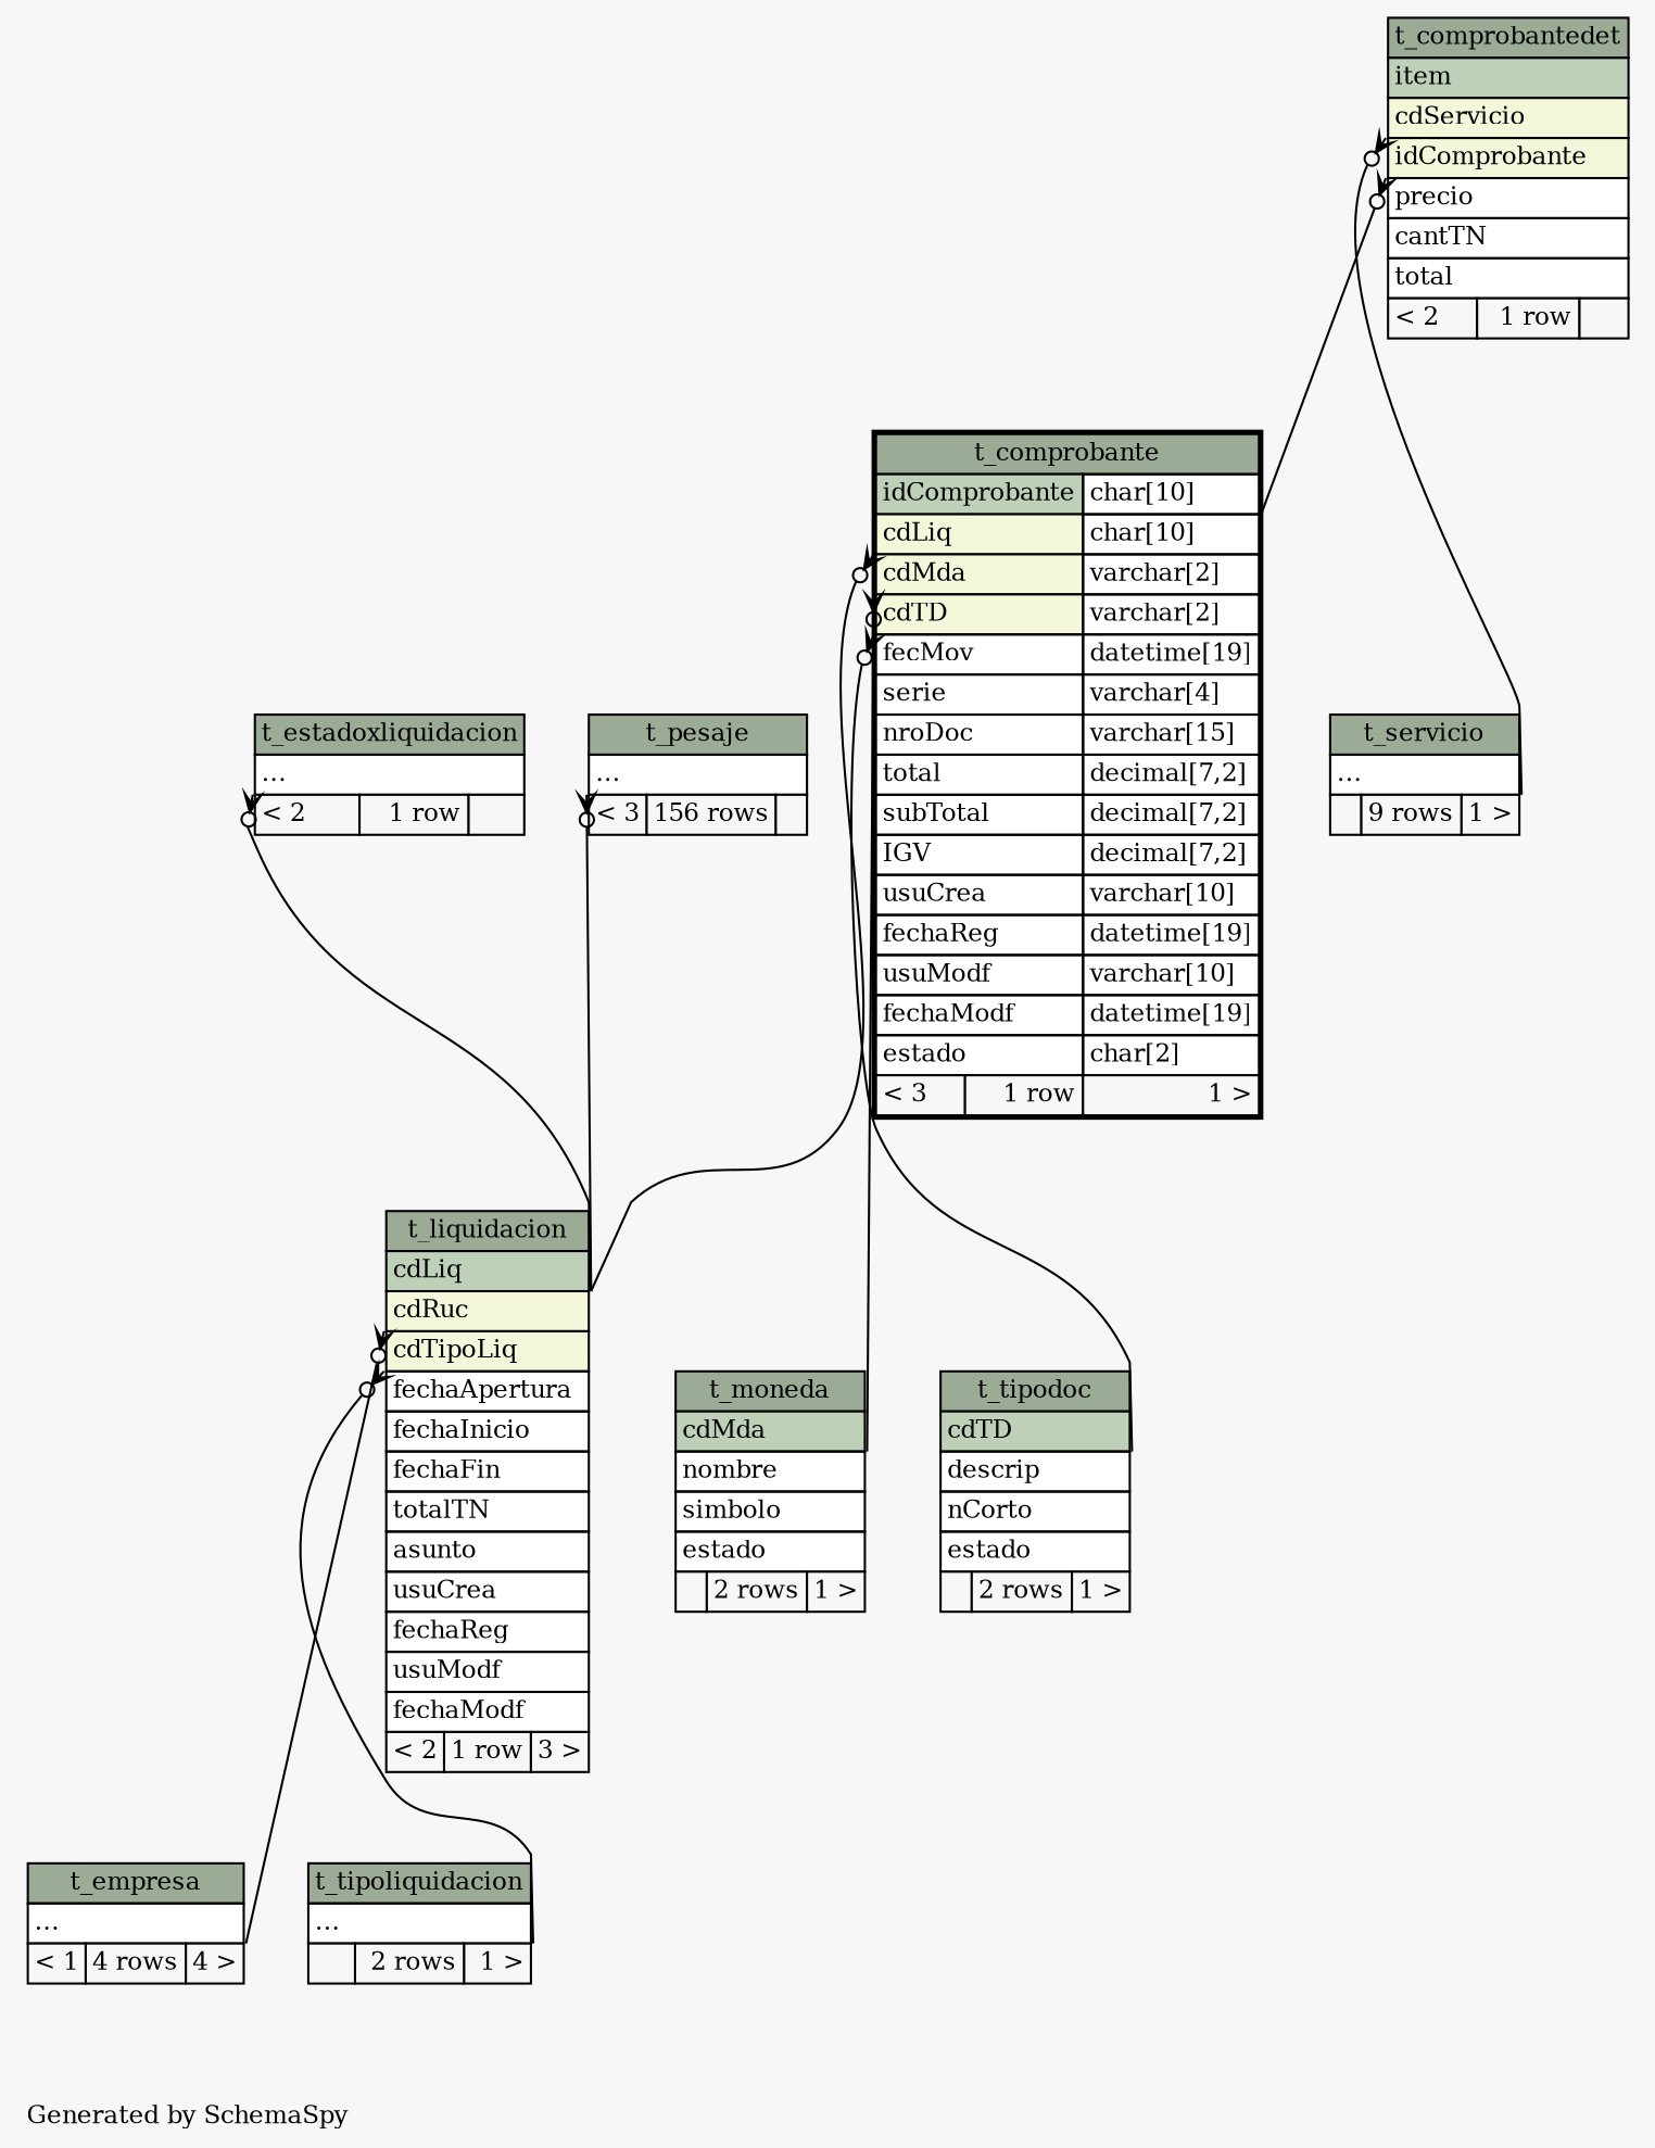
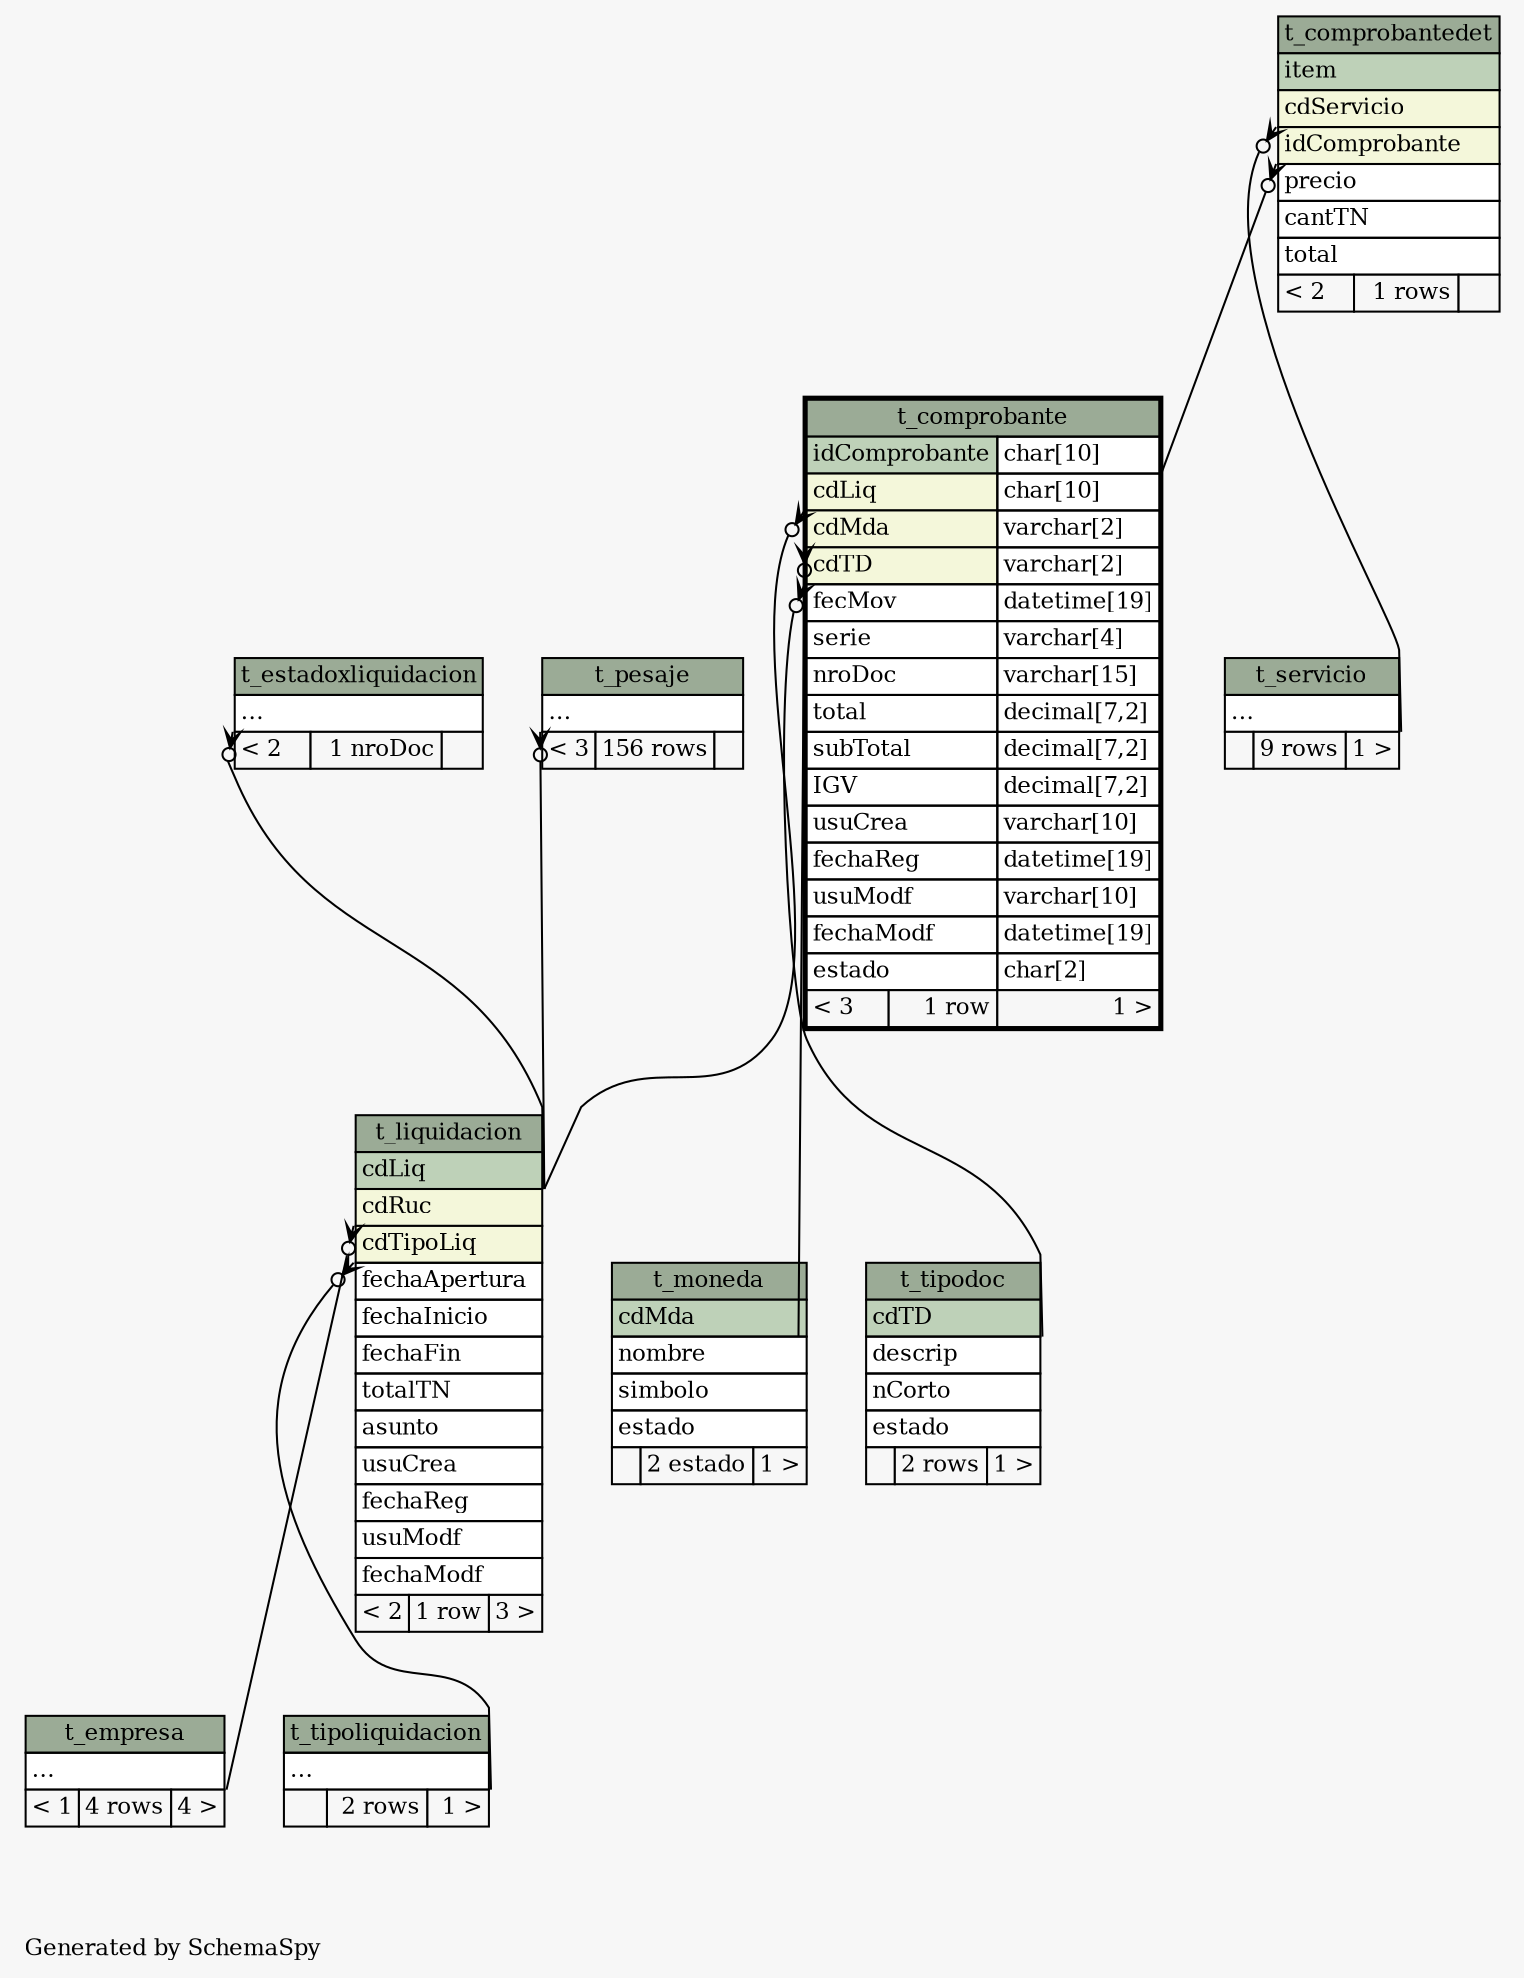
  digraph {
    bgcolor="#f7f7f7"
    fontname="DejaVu Serif"
    fontsize=11
    label="\nGenerated by SchemaSpy"
    labeljust=l
    nodesep=0.18
    rankdir=TB
    ranksep=0.46
    node [fontname="DejaVu Serif" fontsize=11 shape=plaintext]
    edge [arrowhead=none arrowsize=0.8 arrowtail=crowodot dir=back fontname="DejaVu Serif" headport="cdLiq:se" tailport="elipses:sw"]
    n1 [label=<     <TABLE BORDER="2" CELLBORDER="1" CELLSPACING="0" BGCOLOR="#ffffff">       <TR><TD COLSPAN="3" BGCOLOR="#9bab96" ALIGN="CENTER">t_comprobante</TD></TR>       <TR><TD PORT="idComprobante" COLSPAN="2" BGCOLOR="#bed1b8" ALIGN="LEFT">idComprobante</TD><TD PORT="idComprobante.type" ALIGN="LEFT">char[10]</TD></TR>       <TR><TD PORT="cdLiq" COLSPAN="2" BGCOLOR="#f4f7da" ALIGN="LEFT">cdLiq</TD><TD PORT="cdLiq.type" ALIGN="LEFT">char[10]</TD></TR>       <TR><TD PORT="cdMda" COLSPAN="2" BGCOLOR="#f4f7da" ALIGN="LEFT">cdMda</TD><TD PORT="cdMda.type" ALIGN="LEFT">varchar[2]</TD></TR>       <TR><TD PORT="cdTD" COLSPAN="2" BGCOLOR="#f4f7da" ALIGN="LEFT">cdTD</TD><TD PORT="cdTD.type" ALIGN="LEFT">varchar[2]</TD></TR>       <TR><TD PORT="fecMov" COLSPAN="2" ALIGN="LEFT">fecMov</TD><TD PORT="fecMov.type" ALIGN="LEFT">datetime[19]</TD></TR>       <TR><TD PORT="serie" COLSPAN="2" ALIGN="LEFT">serie</TD><TD PORT="serie.type" ALIGN="LEFT">varchar[4]</TD></TR>       <TR><TD PORT="nroDoc" COLSPAN="2" ALIGN="LEFT">nroDoc</TD><TD PORT="nroDoc.type" ALIGN="LEFT">varchar[15]</TD></TR>       <TR><TD PORT="total" COLSPAN="2" ALIGN="LEFT">total</TD><TD PORT="total.type" ALIGN="LEFT">decimal[7,2]</TD></TR>       <TR><TD PORT="subTotal" COLSPAN="2" ALIGN="LEFT">subTotal</TD><TD PORT="subTotal.type" ALIGN="LEFT">decimal[7,2]</TD></TR>       <TR><TD PORT="IGV" COLSPAN="2" ALIGN="LEFT">IGV</TD><TD PORT="IGV.type" ALIGN="LEFT">decimal[7,2]</TD></TR>       <TR><TD PORT="usuCrea" COLSPAN="2" ALIGN="LEFT">usuCrea</TD><TD PORT="usuCrea.type" ALIGN="LEFT">varchar[10]</TD></TR>       <TR><TD PORT="fechaReg" COLSPAN="2" ALIGN="LEFT">fechaReg</TD><TD PORT="fechaReg.type" ALIGN="LEFT">datetime[19]</TD></TR>       <TR><TD PORT="usuModf" COLSPAN="2" ALIGN="LEFT">usuModf</TD><TD PORT="usuModf.type" ALIGN="LEFT">varchar[10]</TD></TR>       <TR><TD PORT="fechaModf" COLSPAN="2" ALIGN="LEFT">fechaModf</TD><TD PORT="fechaModf.type" ALIGN="LEFT">datetime[19]</TD></TR>       <TR><TD PORT="estado" COLSPAN="2" ALIGN="LEFT">estado</TD><TD PORT="estado.type" ALIGN="LEFT">char[2]</TD></TR>       <TR><TD ALIGN="LEFT" BGCOLOR="#f7f7f7">&lt; 3</TD><TD ALIGN="RIGHT" BGCOLOR="#f7f7f7">1 row</TD><TD ALIGN="RIGHT" BGCOLOR="#f7f7f7">1 &gt;</TD></TR>     </TABLE>>]
    n2 [label=<     <TABLE BORDER="0" CELLBORDER="1" CELLSPACING="0" BGCOLOR="#ffffff">       <TR><TD COLSPAN="3" BGCOLOR="#9bab96" ALIGN="CENTER">t_liquidacion</TD></TR>       <TR><TD PORT="cdLiq" COLSPAN="3" BGCOLOR="#bed1b8" ALIGN="LEFT">cdLiq</TD></TR>       <TR><TD PORT="cdRuc" COLSPAN="3" BGCOLOR="#f4f7da" ALIGN="LEFT">cdRuc</TD></TR>       <TR><TD PORT="cdTipoLiq" COLSPAN="3" BGCOLOR="#f4f7da" ALIGN="LEFT">cdTipoLiq</TD></TR>       <TR><TD PORT="fechaApertura" COLSPAN="3" ALIGN="LEFT">fechaApertura</TD></TR>       <TR><TD PORT="fechaInicio" COLSPAN="3" ALIGN="LEFT">fechaInicio</TD></TR>       <TR><TD PORT="fechaFin" COLSPAN="3" ALIGN="LEFT">fechaFin</TD></TR>       <TR><TD PORT="totalTN" COLSPAN="3" ALIGN="LEFT">totalTN</TD></TR>       <TR><TD PORT="asunto" COLSPAN="3" ALIGN="LEFT">asunto</TD></TR>       <TR><TD PORT="usuCrea" COLSPAN="3" ALIGN="LEFT">usuCrea</TD></TR>       <TR><TD PORT="fechaReg" COLSPAN="3" ALIGN="LEFT">fechaReg</TD></TR>       <TR><TD PORT="usuModf" COLSPAN="3" ALIGN="LEFT">usuModf</TD></TR>       <TR><TD PORT="fechaModf" COLSPAN="3" ALIGN="LEFT">fechaModf</TD></TR>       <TR><TD ALIGN="LEFT" BGCOLOR="#f7f7f7">&lt; 2</TD><TD ALIGN="RIGHT" BGCOLOR="#f7f7f7">1 row</TD><TD ALIGN="RIGHT" BGCOLOR="#f7f7f7">3 &gt;</TD></TR>     </TABLE>>]
-   n3 [label=<     <TABLE BORDER="0" CELLBORDER="1" CELLSPACING="0" BGCOLOR="#ffffff">       <TR><TD COLSPAN="3" BGCOLOR="#9bab96" ALIGN="CENTER">t_moneda</TD></TR>       <TR><TD PORT="cdMda" COLSPAN="3" BGCOLOR="#bed1b8" ALIGN="LEFT">cdMda</TD></TR>       <TR><TD PORT="nombre" COLSPAN="3" ALIGN="LEFT">nombre</TD></TR>       <TR><TD PORT="simbolo" COLSPAN="3" ALIGN="LEFT">simbolo</TD></TR>       <TR><TD PORT="estado" COLSPAN="3" ALIGN="LEFT">estado</TD></TR>       <TR><TD ALIGN="LEFT" BGCOLOR="#f7f7f7">  </TD><TD ALIGN="RIGHT" BGCOLOR="#f7f7f7">2 rows</TD><TD ALIGN="RIGHT" BGCOLOR="#f7f7f7">1 &gt;</TD></TR>     </TABLE>>]
+   n3 [label=<     <TABLE BORDER="0" CELLBORDER="1" CELLSPACING="0" BGCOLOR="#ffffff">       <TR><TD COLSPAN="3" BGCOLOR="#9bab96" ALIGN="CENTER">t_moneda</TD></TR>       <TR><TD PORT="cdMda" COLSPAN="3" BGCOLOR="#bed1b8" ALIGN="LEFT">cdMda</TD></TR>       <TR><TD PORT="nombre" COLSPAN="3" ALIGN="LEFT">nombre</TD></TR>       <TR><TD PORT="simbolo" COLSPAN="3" ALIGN="LEFT">simbolo</TD></TR>       <TR><TD PORT="estado" COLSPAN="3" ALIGN="LEFT">estado</TD></TR>       <TR><TD ALIGN="LEFT" BGCOLOR="#f7f7f7">  </TD><TD ALIGN="RIGHT" BGCOLOR="#f7f7f7">2 estado</TD><TD ALIGN="RIGHT" BGCOLOR="#f7f7f7">1 &gt;</TD></TR>     </TABLE>>]
    n4 [label=<     <TABLE BORDER="0" CELLBORDER="1" CELLSPACING="0" BGCOLOR="#ffffff">       <TR><TD COLSPAN="3" BGCOLOR="#9bab96" ALIGN="CENTER">t_tipodoc</TD></TR>       <TR><TD PORT="cdTD" COLSPAN="3" BGCOLOR="#bed1b8" ALIGN="LEFT">cdTD</TD></TR>       <TR><TD PORT="descrip" COLSPAN="3" ALIGN="LEFT">descrip</TD></TR>       <TR><TD PORT="nCorto" COLSPAN="3" ALIGN="LEFT">nCorto</TD></TR>       <TR><TD PORT="estado" COLSPAN="3" ALIGN="LEFT">estado</TD></TR>       <TR><TD ALIGN="LEFT" BGCOLOR="#f7f7f7">  </TD><TD ALIGN="RIGHT" BGCOLOR="#f7f7f7">2 rows</TD><TD ALIGN="RIGHT" BGCOLOR="#f7f7f7">1 &gt;</TD></TR>     </TABLE>>]
    n5 [label=<     <TABLE BORDER="0" CELLBORDER="1" CELLSPACING="0" BGCOLOR="#ffffff">       <TR><TD COLSPAN="3" BGCOLOR="#9bab96" ALIGN="CENTER">t_empresa</TD></TR>       <TR><TD PORT="elipses" COLSPAN="3" ALIGN="LEFT">...</TD></TR>       <TR><TD ALIGN="LEFT" BGCOLOR="#f7f7f7">&lt; 1</TD><TD ALIGN="RIGHT" BGCOLOR="#f7f7f7">4 rows</TD><TD ALIGN="RIGHT" BGCOLOR="#f7f7f7">4 &gt;</TD></TR>     </TABLE>>]
    n6 [label=<     <TABLE BORDER="0" CELLBORDER="1" CELLSPACING="0" BGCOLOR="#ffffff">       <TR><TD COLSPAN="3" BGCOLOR="#9bab96" ALIGN="CENTER">t_tipoliquidacion</TD></TR>       <TR><TD PORT="elipses" COLSPAN="3" ALIGN="LEFT">...</TD></TR>       <TR><TD ALIGN="LEFT" BGCOLOR="#f7f7f7">  </TD><TD ALIGN="RIGHT" BGCOLOR="#f7f7f7">2 rows</TD><TD ALIGN="RIGHT" BGCOLOR="#f7f7f7">1 &gt;</TD></TR>     </TABLE>>]
-   n7 [label=<     <TABLE BORDER="0" CELLBORDER="1" CELLSPACING="0" BGCOLOR="#ffffff">       <TR><TD COLSPAN="3" BGCOLOR="#9bab96" ALIGN="CENTER">t_comprobantedet</TD></TR>       <TR><TD PORT="item" COLSPAN="3" BGCOLOR="#bed1b8" ALIGN="LEFT">item</TD></TR>       <TR><TD PORT="cdServicio" COLSPAN="3" BGCOLOR="#f4f7da" ALIGN="LEFT">cdServicio</TD></TR>       <TR><TD PORT="idComprobante" COLSPAN="3" BGCOLOR="#f4f7da" ALIGN="LEFT">idComprobante</TD></TR>       <TR><TD PORT="precio" COLSPAN="3" ALIGN="LEFT">precio</TD></TR>       <TR><TD PORT="cantTN" COLSPAN="3" ALIGN="LEFT">cantTN</TD></TR>       <TR><TD PORT="total" COLSPAN="3" ALIGN="LEFT">total</TD></TR>       <TR><TD ALIGN="LEFT" BGCOLOR="#f7f7f7">&lt; 2</TD><TD ALIGN="RIGHT" BGCOLOR="#f7f7f7">1 row</TD><TD ALIGN="RIGHT" BGCOLOR="#f7f7f7">  </TD></TR>     </TABLE>>]
+   n7 [label=<     <TABLE BORDER="0" CELLBORDER="1" CELLSPACING="0" BGCOLOR="#ffffff">       <TR><TD COLSPAN="3" BGCOLOR="#9bab96" ALIGN="CENTER">t_comprobantedet</TD></TR>       <TR><TD PORT="item" COLSPAN="3" BGCOLOR="#bed1b8" ALIGN="LEFT">item</TD></TR>       <TR><TD PORT="cdServicio" COLSPAN="3" BGCOLOR="#f4f7da" ALIGN="LEFT">cdServicio</TD></TR>       <TR><TD PORT="idComprobante" COLSPAN="3" BGCOLOR="#f4f7da" ALIGN="LEFT">idComprobante</TD></TR>       <TR><TD PORT="precio" COLSPAN="3" ALIGN="LEFT">precio</TD></TR>       <TR><TD PORT="cantTN" COLSPAN="3" ALIGN="LEFT">cantTN</TD></TR>       <TR><TD PORT="total" COLSPAN="3" ALIGN="LEFT">total</TD></TR>       <TR><TD ALIGN="LEFT" BGCOLOR="#f7f7f7">&lt; 2</TD><TD ALIGN="RIGHT" BGCOLOR="#f7f7f7">1 rows</TD><TD ALIGN="RIGHT" BGCOLOR="#f7f7f7">  </TD></TR>     </TABLE>>]
    n8 [label=<     <TABLE BORDER="0" CELLBORDER="1" CELLSPACING="0" BGCOLOR="#ffffff">       <TR><TD COLSPAN="3" BGCOLOR="#9bab96" ALIGN="CENTER">t_servicio</TD></TR>       <TR><TD PORT="elipses" COLSPAN="3" ALIGN="LEFT">...</TD></TR>       <TR><TD ALIGN="LEFT" BGCOLOR="#f7f7f7">  </TD><TD ALIGN="RIGHT" BGCOLOR="#f7f7f7">9 rows</TD><TD ALIGN="RIGHT" BGCOLOR="#f7f7f7">1 &gt;</TD></TR>     </TABLE>>]
-   n9 [label=<     <TABLE BORDER="0" CELLBORDER="1" CELLSPACING="0" BGCOLOR="#ffffff">       <TR><TD COLSPAN="3" BGCOLOR="#9bab96" ALIGN="CENTER">t_estadoxliquidacion</TD></TR>       <TR><TD PORT="elipses" COLSPAN="3" ALIGN="LEFT">...</TD></TR>       <TR><TD ALIGN="LEFT" BGCOLOR="#f7f7f7">&lt; 2</TD><TD ALIGN="RIGHT" BGCOLOR="#f7f7f7">1 row</TD><TD ALIGN="RIGHT" BGCOLOR="#f7f7f7">  </TD></TR>     </TABLE>>]
+   n9 [label=<     <TABLE BORDER="0" CELLBORDER="1" CELLSPACING="0" BGCOLOR="#ffffff">       <TR><TD COLSPAN="3" BGCOLOR="#9bab96" ALIGN="CENTER">t_estadoxliquidacion</TD></TR>       <TR><TD PORT="elipses" COLSPAN="3" ALIGN="LEFT">...</TD></TR>       <TR><TD ALIGN="LEFT" BGCOLOR="#f7f7f7">&lt; 2</TD><TD ALIGN="RIGHT" BGCOLOR="#f7f7f7">1 nroDoc</TD><TD ALIGN="RIGHT" BGCOLOR="#f7f7f7">  </TD></TR>     </TABLE>>]
    n10 [label=<     <TABLE BORDER="0" CELLBORDER="1" CELLSPACING="0" BGCOLOR="#ffffff">       <TR><TD COLSPAN="3" BGCOLOR="#9bab96" ALIGN="CENTER">t_pesaje</TD></TR>       <TR><TD PORT="elipses" COLSPAN="3" ALIGN="LEFT">...</TD></TR>       <TR><TD ALIGN="LEFT" BGCOLOR="#f7f7f7">&lt; 3</TD><TD ALIGN="RIGHT" BGCOLOR="#f7f7f7">156 rows</TD><TD ALIGN="RIGHT" BGCOLOR="#f7f7f7">  </TD></TR>     </TABLE>>]
    n1 -> n2 [tailport="cdLiq:sw"]
    n1 -> n3 [headport="cdMda:se" tailport="cdMda:sw"]
    n1 -> n4 [headport="cdTD:se" tailport="cdTD:sw"]
    n2 -> n5 [headport="elipses:se" tailport="cdRuc:sw"]
    n2 -> n6 [headport="elipses:se" tailport="cdTipoLiq:sw"]
    n7 -> n1 [headport="idComprobante.type:se" tailport="idComprobante:sw"]
    n7 -> n8 [headport="elipses:se" tailport="cdServicio:sw"]
    n9 -> n2
    n10 -> n2
  }
